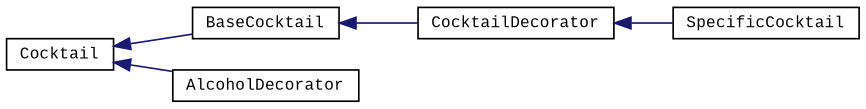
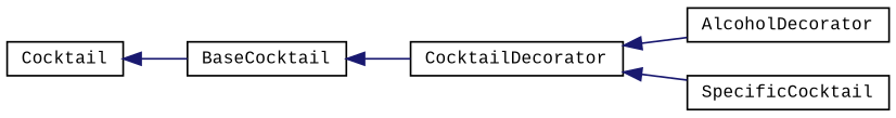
  digraph {
    fontname="Liberation Mono"
    rankdir=LR
    node [color=black fillcolor=white fontname="Liberation Mono" fontsize=10 shape=record style=filled]
    edge [color=midnightblue dir=back fontname="Liberation Mono" fontsize=10 labelfontname=Helvetica labelfontsize=10 style=solid]
    n1 [height=0.2 label=Cocktail width=0.4]
    n2 [height=0.2 label=BaseCocktail width=0.4]
    n3 [height=0.2 label=CocktailDecorator width=0.4]
    n4 [height=0.2 label=AlcoholDecorator width=0.4]
    n5 [height=0.2 label=SpecificCocktail width=0.4]
    n1 -> n2
    n2 -> n3
-   n1 -> n4
+   n3 -> n4
    n3 -> n5
  }
